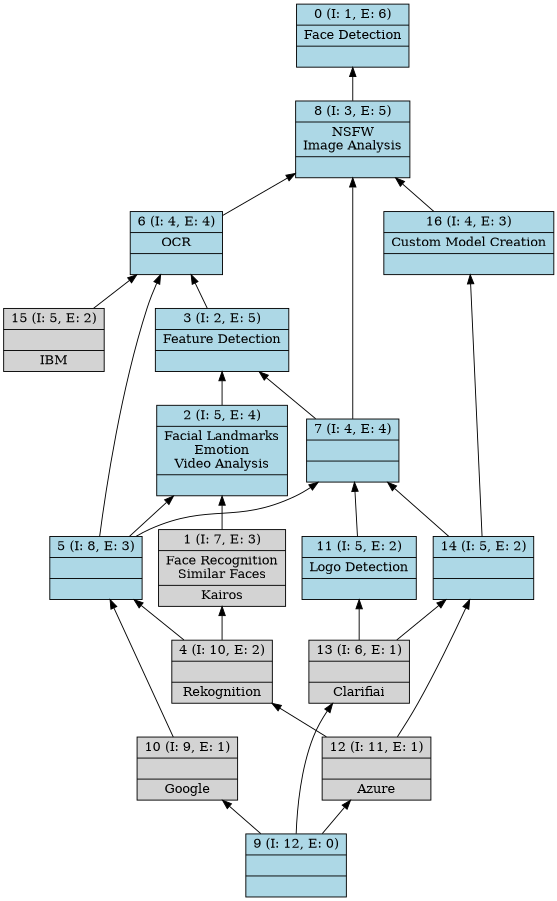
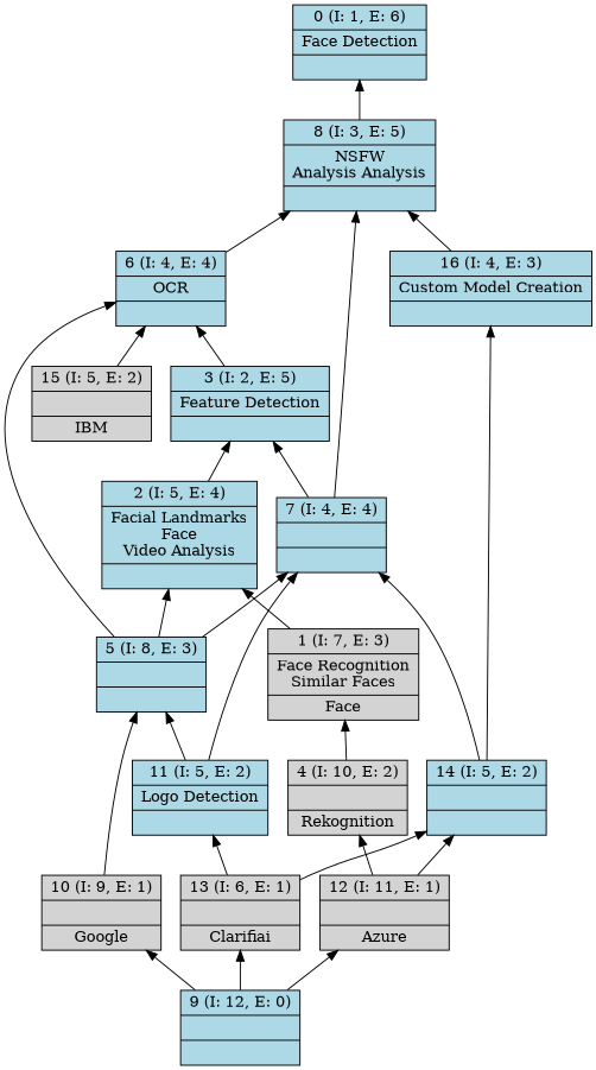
  digraph {
    rankdir=BT
    node [fillcolor=lightblue shape=record style=filled]
    n1 [label="{0 (I: 1, E: 6)| Face Detection\n|}"]
-   n2 [label="{1 (I: 7, E: 3)|Face Recognition\nSimilar Faces\n|Kairos\n}" fillcolor=""]
-   n3 [label="{2 (I: 5, E: 4)|Facial Landmarks\nEmotion\nVideo Analysis\n|}"]
+   n2 [label="{1 (I: 7, E: 3)|Face Recognition\nSimilar Faces\n|Face\n}" fillcolor=""]
+   n3 [label="{2 (I: 5, E: 4)|Facial Landmarks\nFace\nVideo Analysis\n|}"]
    n4 [label="{3 (I: 2, E: 5)|Feature Detection\n|}"]
    n5 [label="{6 (I: 4, E: 4)|OCR\n|}"]
    n6 [label="{4 (I: 10, E: 2)||Rekognition\n}" fillcolor=""]
    n7 [label="{5 (I: 8, E: 3)||}"]
    n8 [label="{7 (I: 4, E: 4)||}"]
-   n9 [label="{8 (I: 3, E: 5)|NSFW\nImage Analysis\n|}"]
+   n9 [label="{8 (I: 3, E: 5)|NSFW\nAnalysis Analysis\n|}"]
    n10 [label="{9 (I: 12, E: 0)||}"]
    n11 [label="{10 (I: 9, E: 1)||Google\n}" fillcolor=""]
    n12 [label="{12 (I: 11, E: 1)||Azure\n}" fillcolor=""]
    n13 [label="{13 (I: 6, E: 1)||Clarifiai\n}" fillcolor=""]
    n14 [label="{14 (I: 5, E: 2)||}"]
    n15 [label="{11 (I: 5, E: 2)|Logo Detection\n|}"]
    n16 [label="{16 (I: 4, E: 3)|Custom Model Creation\n|}"]
    n17 [label="{15 (I: 5, E: 2)||IBM\n}" fillcolor=""]
    n2 -> n3
    n3 -> n4
    n4 -> n5
    n5 -> n9
    n6 -> n2
-   n6 -> n7
+   n15 -> n7
    n7 -> n3
    n7 -> n5
    n7 -> n8
    n8 -> n4
    n8 -> n9
    n9 -> n1
    n10 -> n11
    n10 -> n12
    n10 -> n13
    n11 -> n7
    n12 -> n6
    n12 -> n14
    n13 -> n14
    n13 -> n15
    n14 -> n8
    n14 -> n16
    n15 -> n8
    n16 -> n9
    n17 -> n5
  }
